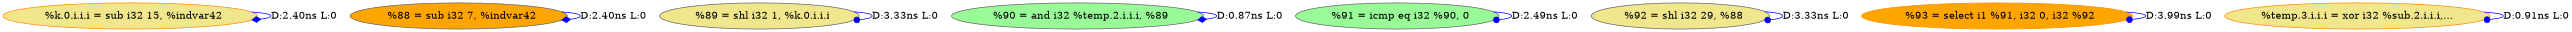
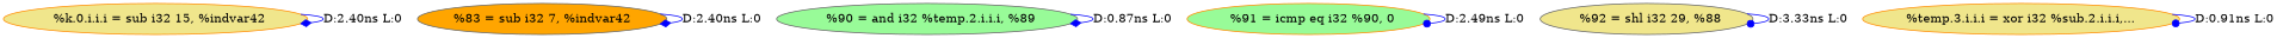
  digraph {
    node [color=gray40 fillcolor=khaki style=filled]
    edge [arrowhead=dot color=blue]
    n1 [color=darkorange label="  %k.0.i.i.i = sub i32 15, %indvar42"]
-   n2 [fillcolor=orange label="  %88 = sub i32 7, %indvar42"]
-   n3 [label="  %89 = shl i32 1, %k.0.i.i.i"]
+   n2 [fillcolor=orange label="%83 = sub i32 7, %indvar42"]
    n4 [fillcolor=palegreen label="  %90 = and i32 %temp.2.i.i.i, %89"]
-   n5 [fillcolor=palegreen label="  %91 = icmp eq i32 %90, 0"]
+   n5 [color=darkorange fillcolor=palegreen label="  %91 = icmp eq i32 %90, 0"]
    n6 [label="  %92 = shl i32 29, %88"]
-   n7 [color=darkorange fillcolor=orange label="  %93 = select i1 %91, i32 0, i32 %92"]
    n8 [color=darkorange label="%temp.3.i.i.i = xor i32 %sub.2.i.i.i,..."]
    n1 -> n1 [arrowhead=diamond label="D:2.40ns L:0"]
    n2 -> n2 [arrowhead=diamond label="D:2.40ns L:0"]
-   n3 -> n3 [label="D:3.33ns L:0"]
    n4 -> n4 [arrowhead=diamond label="D:0.87ns L:0"]
    n5 -> n5 [label="D:2.49ns L:0"]
    n6 -> n6 [label="D:3.33ns L:0"]
-   n7 -> n7 [label="D:3.99ns L:0"]
    n8 -> n8 [label="D:0.91ns L:0"]
  }
